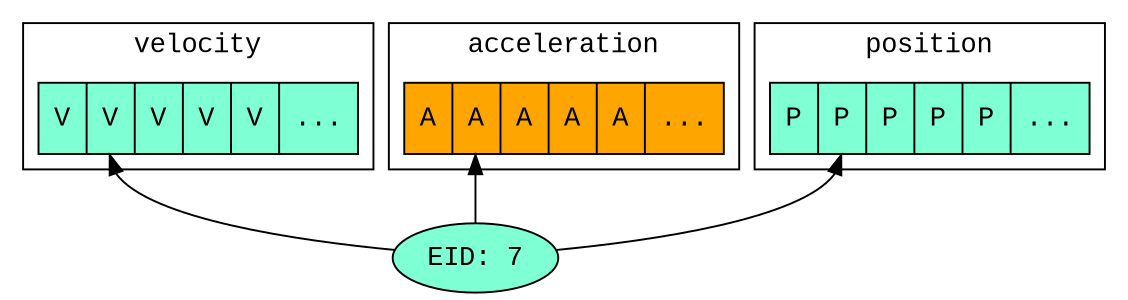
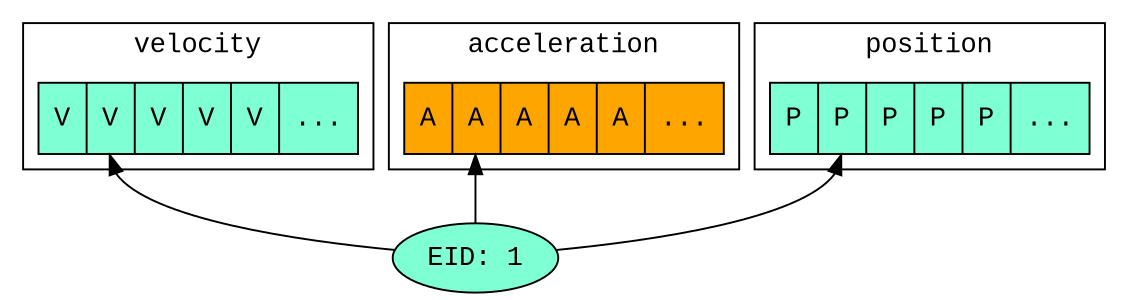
  digraph {
    fontname="Liberation Mono"
    node [rank=-10000 shape=record style=filled fillcolor=aquamarine fontname="Liberation Mono"]
    edge [dir=back tailport=f1 fontname="Liberation Mono"]
    n1 [label="V | <f1> V | V | V | V | ..."]
    n2 [label="A | <f1> A | A | A | A | ..." fillcolor=orange]
    n3 [label="P | <f1> P | P | P | P | ..."]
-   n4 [label="EID: 7" rank="" shape=""]
+   n4 [label="EID: 1" rank="" shape=""]
    subgraph cluster_1 {
      label=velocity
      n1
    }
    subgraph cluster_2 {
      label=acceleration
      n2
    }
    subgraph cluster_3 {
      label=position
      n3
    }
    n1 -> n4
    n2 -> n4
    n3 -> n4
  }
